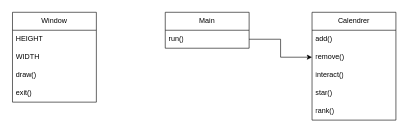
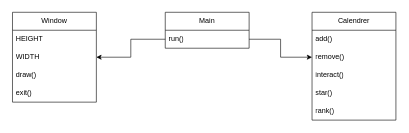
  <mxCell id="0" />
  <mxCell id="1" parent="0" />
  <mxCell id="2" value="Main" style="swimlane;fontStyle=0;childLayout=stackLayout;horizontal=1;startSize=30;horizontalStack=0;resizeParent=1;resizeParentMax=0;resizeLast=0;collapsible=1;marginBottom=0;whiteSpace=wrap;html=1;" parent="1" vertex="1"><mxGeometry x="275" y="20" width="140" height="60" as="geometry" /></mxCell>
  <mxCell id="3" value="run()" style="text;strokeColor=none;fillColor=none;align=left;verticalAlign=middle;spacingLeft=4;spacingRight=4;overflow=hidden;points=[[0,0.5],[1,0.5]];portConstraint=eastwest;rotatable=0;whiteSpace=wrap;html=1;" parent="2" vertex="1"><mxGeometry y="30" width="140" height="30" as="geometry" /></mxCell>
  <mxCell id="4" value="Calendrer" style="swimlane;fontStyle=0;childLayout=stackLayout;horizontal=1;startSize=30;horizontalStack=0;resizeParent=1;resizeParentMax=0;resizeLast=0;collapsible=1;marginBottom=0;whiteSpace=wrap;html=1;" parent="1" vertex="1"><mxGeometry x="520" y="20" width="140" height="180" as="geometry" /></mxCell>
  <mxCell id="5" value="add()" style="text;strokeColor=none;fillColor=none;align=left;verticalAlign=middle;spacingLeft=4;spacingRight=4;overflow=hidden;points=[[0,0.5],[1,0.5]];portConstraint=eastwest;rotatable=0;whiteSpace=wrap;html=1;" parent="4" vertex="1"><mxGeometry y="30" width="140" height="30" as="geometry" /></mxCell>
  <mxCell id="6" value="remove()" style="text;strokeColor=none;fillColor=none;align=left;verticalAlign=middle;spacingLeft=4;spacingRight=4;overflow=hidden;points=[[0,0.5],[1,0.5]];portConstraint=eastwest;rotatable=0;whiteSpace=wrap;html=1;" parent="4" vertex="1"><mxGeometry y="60" width="140" height="30" as="geometry" /></mxCell>
  <mxCell id="7" value="interact()" style="text;strokeColor=none;fillColor=none;align=left;verticalAlign=middle;spacingLeft=4;spacingRight=4;overflow=hidden;points=[[0,0.5],[1,0.5]];portConstraint=eastwest;rotatable=0;whiteSpace=wrap;html=1;" vertex="1" parent="4"><mxGeometry y="90" width="140" height="30" as="geometry" /></mxCell>
  <mxCell id="8" value="star()" style="text;strokeColor=none;fillColor=none;align=left;verticalAlign=middle;spacingLeft=4;spacingRight=4;overflow=hidden;points=[[0,0.5],[1,0.5]];portConstraint=eastwest;rotatable=0;whiteSpace=wrap;html=1;" parent="4" vertex="1"><mxGeometry y="120" width="140" height="30" as="geometry" /></mxCell>
  <mxCell id="9" value="rank()" style="text;strokeColor=none;fillColor=none;align=left;verticalAlign=middle;spacingLeft=4;spacingRight=4;overflow=hidden;points=[[0,0.5],[1,0.5]];portConstraint=eastwest;rotatable=0;whiteSpace=wrap;html=1;" vertex="1" parent="4"><mxGeometry y="150" width="140" height="30" as="geometry" /></mxCell>
  <mxCell id="10" value="" style="edgeStyle=orthogonalEdgeStyle;rounded=0;orthogonalLoop=1;jettySize=auto;html=1;" parent="1" source="3" target="6" edge="1"><mxGeometry relative="1" as="geometry" /></mxCell>
  <mxCell id="11" value="Window" style="swimlane;fontStyle=0;childLayout=stackLayout;horizontal=1;startSize=30;horizontalStack=0;resizeParent=1;resizeParentMax=0;resizeLast=0;collapsible=1;marginBottom=0;whiteSpace=wrap;html=1;" parent="1" vertex="1"><mxGeometry x="20" y="20" width="140" height="150" as="geometry" /></mxCell>
  <mxCell id="12" value="HEIGHT" style="text;strokeColor=none;fillColor=none;align=left;verticalAlign=middle;spacingLeft=4;spacingRight=4;overflow=hidden;points=[[0,0.5],[1,0.5]];portConstraint=eastwest;rotatable=0;whiteSpace=wrap;html=1;" parent="11" vertex="1"><mxGeometry y="30" width="140" height="30" as="geometry" /></mxCell>
  <mxCell id="13" value="WIDTH" style="text;strokeColor=none;fillColor=none;align=left;verticalAlign=middle;spacingLeft=4;spacingRight=4;overflow=hidden;points=[[0,0.5],[1,0.5]];portConstraint=eastwest;rotatable=0;whiteSpace=wrap;html=1;" parent="11" vertex="1"><mxGeometry y="60" width="140" height="30" as="geometry" /></mxCell>
  <mxCell id="14" value="draw()" style="text;strokeColor=none;fillColor=none;align=left;verticalAlign=middle;spacingLeft=4;spacingRight=4;overflow=hidden;points=[[0,0.5],[1,0.5]];portConstraint=eastwest;rotatable=0;whiteSpace=wrap;html=1;" parent="11" vertex="1"><mxGeometry y="90" width="140" height="30" as="geometry" /></mxCell>
  <mxCell id="15" value="exit()" style="text;strokeColor=none;fillColor=none;align=left;verticalAlign=middle;spacingLeft=4;spacingRight=4;overflow=hidden;points=[[0,0.5],[1,0.5]];portConstraint=eastwest;rotatable=0;whiteSpace=wrap;html=1;" parent="11" vertex="1"><mxGeometry y="120" width="140" height="30" as="geometry" /></mxCell>
+ <mxCell id="16" value="" style="edgeStyle=orthogonalEdgeStyle;rounded=0;orthogonalLoop=1;jettySize=auto;html=1;" edge="1" parent="1" source="3" target="13"><mxGeometry relative="1" as="geometry" /></mxCell>
